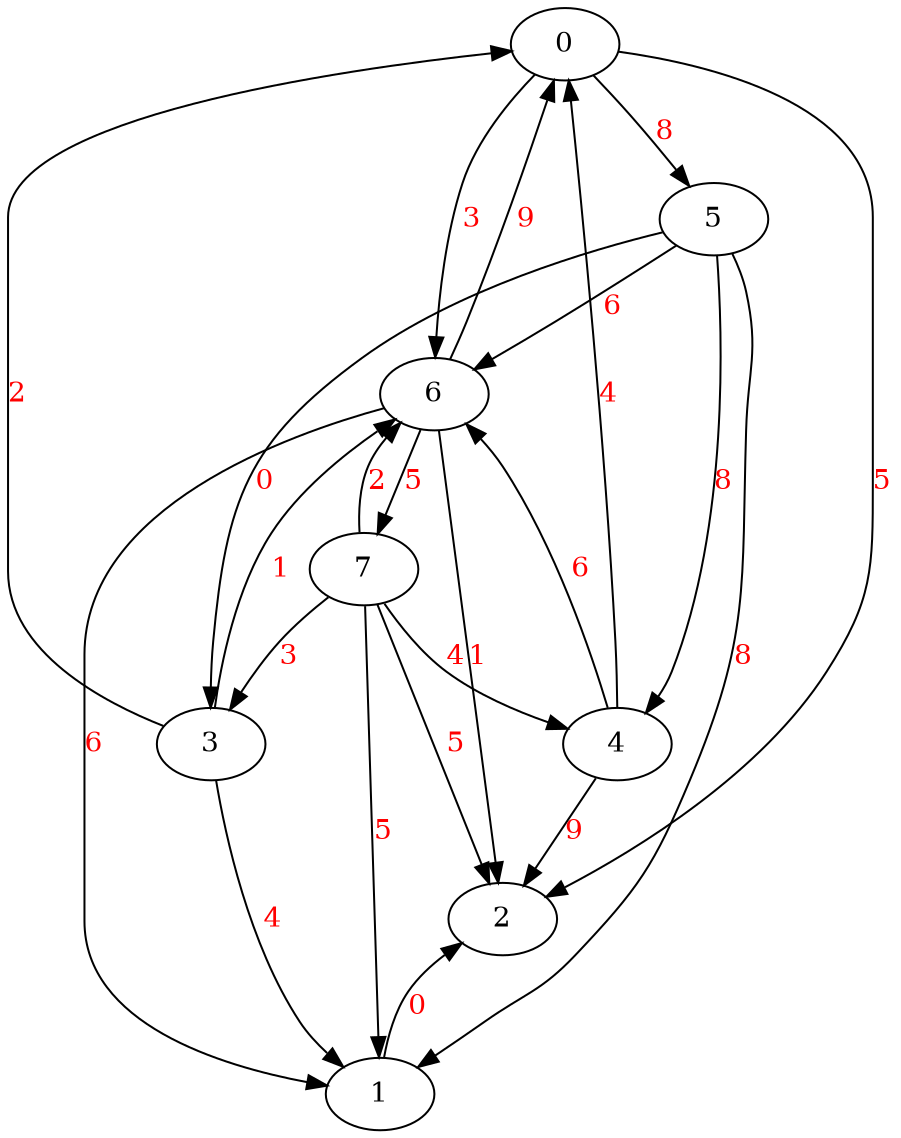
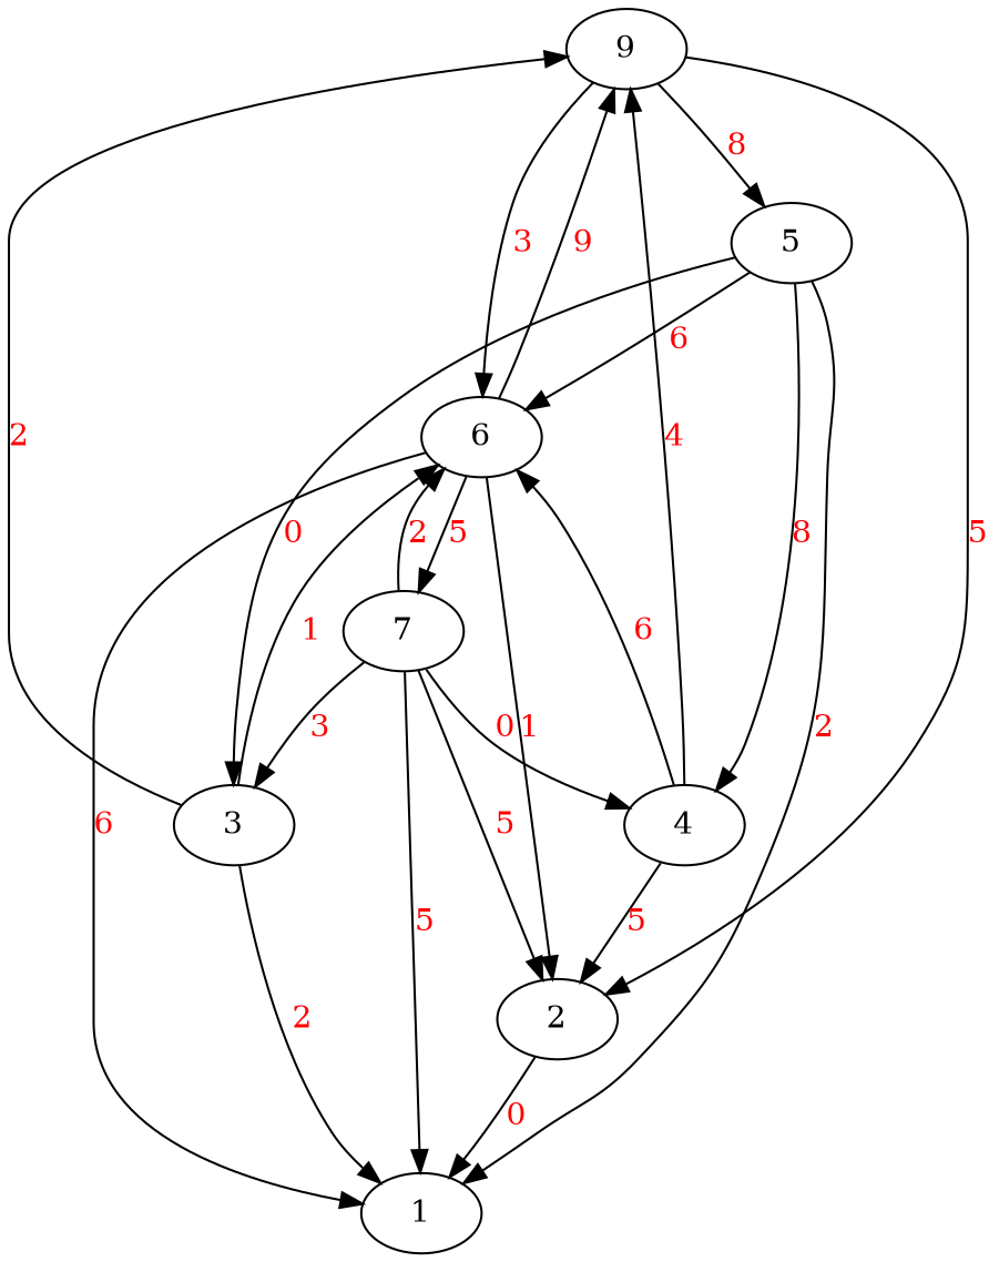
  digraph {
    edge [fontcolor=red]
-   0
+   0 [label=9]
    6
    5
    2
    1
    7
    3
    4
    0 -> 6 [label=3]
    0 -> 5 [label=8]
    0 -> 2 [label=5]
    6 -> 0 [label=9]
    6 -> 2 [label=1]
    6 -> 1 [label=6]
    6 -> 7 [label=5]
    5 -> 6 [label=6]
-   5 -> 1 [label=8]
+   5 -> 1 [label=2]
    5 -> 3 [label=0]
    5 -> 4 [label=8]
-   1 -> 2 [label=0]
+   2 -> 1 [label=0]
    7 -> 6 [label=2]
    7 -> 2 [label=5]
    7 -> 1 [label=5]
    7 -> 3 [label=3]
-   7 -> 4 [label=4]
+   7 -> 4 [label=0]
    3 -> 0 [label=2]
    3 -> 6 [label=1]
-   3 -> 1 [label=4]
+   3 -> 1 [label=2]
    4 -> 0 [label=4]
    4 -> 6 [label=6]
-   4 -> 2 [label=9]
+   4 -> 2 [label=5]
  }
